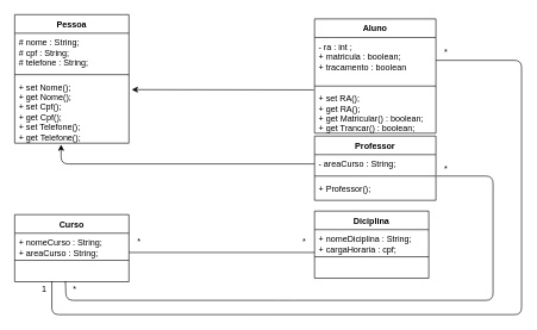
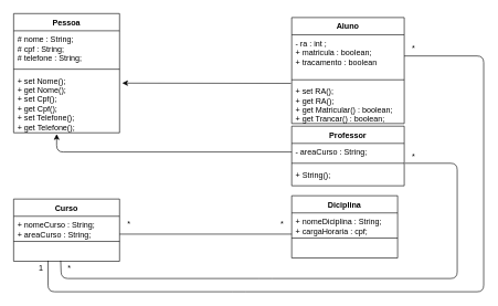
  <mxCell id="0" />
  <mxCell id="1" parent="0" />
  <mxCell id="2" value="Aluno" style="swimlane;fontStyle=1;align=center;verticalAlign=top;childLayout=stackLayout;horizontal=1;startSize=26;horizontalStack=0;resizeParent=1;resizeParentMax=0;resizeLast=0;collapsible=1;marginBottom=0;" vertex="1" parent="1"><mxGeometry x="440" y="26" width="170" height="160" as="geometry" /></mxCell>
  <mxCell id="3" value="- ra : int ;&#10;+ matricula : boolean;&#10;+ tracamento : boolean&#10;" style="text;strokeColor=none;fillColor=none;align=left;verticalAlign=top;spacingLeft=4;spacingRight=4;overflow=hidden;rotatable=0;points=[[0,0.5],[1,0.5]];portConstraint=eastwest;" vertex="1" parent="2"><mxGeometry y="26" width="170" height="64" as="geometry" /></mxCell>
  <mxCell id="4" value="" style="line;strokeWidth=1;fillColor=none;align=left;verticalAlign=middle;spacingTop=-1;spacingLeft=3;spacingRight=3;rotatable=0;labelPosition=right;points=[];portConstraint=eastwest;" vertex="1" parent="2"><mxGeometry y="90" width="170" height="8" as="geometry" /></mxCell>
  <mxCell id="5" value="+ set RA();&#10;+ get RA();&#10;+ get Matricular() : boolean;&#10;+ get Trancar() : boolean;&#10;&#10;" style="text;strokeColor=none;fillColor=none;align=left;verticalAlign=top;spacingLeft=4;spacingRight=4;overflow=hidden;rotatable=0;points=[[0,0.5],[1,0.5]];portConstraint=eastwest;" vertex="1" parent="2"><mxGeometry y="98" width="170" height="62" as="geometry" /></mxCell>
  <mxCell id="6" value="Pessoa" style="swimlane;fontStyle=1;align=center;verticalAlign=top;childLayout=stackLayout;horizontal=1;startSize=26;horizontalStack=0;resizeParent=1;resizeParentMax=0;resizeLast=0;collapsible=1;marginBottom=0;" vertex="1" parent="1"><mxGeometry x="20" y="20" width="160" height="180" as="geometry" /></mxCell>
  <mxCell id="7" value="# nome : String;&#10;# cpf : String;&#10;# telefone : String;&#10;" style="text;strokeColor=none;fillColor=none;align=left;verticalAlign=top;spacingLeft=4;spacingRight=4;overflow=hidden;rotatable=0;points=[[0,0.5],[1,0.5]];portConstraint=eastwest;" vertex="1" parent="6"><mxGeometry y="26" width="160" height="54" as="geometry" /></mxCell>
  <mxCell id="8" value="" style="line;strokeWidth=1;fillColor=none;align=left;verticalAlign=middle;spacingTop=-1;spacingLeft=3;spacingRight=3;rotatable=0;labelPosition=right;points=[];portConstraint=eastwest;" vertex="1" parent="6"><mxGeometry y="80" width="160" height="8" as="geometry" /></mxCell>
  <mxCell id="9" value="+ set Nome();&#10;+ get Nome();&#10;+ set Cpf();&#10;+ get Cpf();&#10;+ set Telefone();&#10;+ get Telefone();" style="text;strokeColor=none;fillColor=none;align=left;verticalAlign=top;spacingLeft=4;spacingRight=4;overflow=hidden;rotatable=0;points=[[0,0.5],[1,0.5]];portConstraint=eastwest;" vertex="1" parent="6"><mxGeometry y="88" width="160" height="92" as="geometry" /></mxCell>
  <mxCell id="10" value="" style="endArrow=classic;html=1;exitX=-0.006;exitY=0.022;exitDx=0;exitDy=0;exitPerimeter=0;" edge="1" parent="1" source="5"><mxGeometry width="50" height="50" relative="1" as="geometry"><mxPoint x="20" y="280" as="sourcePoint" /><mxPoint x="184" y="125" as="targetPoint" /></mxGeometry></mxCell>
  <mxCell id="11" value="Professor" style="swimlane;fontStyle=1;align=center;verticalAlign=top;childLayout=stackLayout;horizontal=1;startSize=26;horizontalStack=0;resizeParent=1;resizeParentMax=0;resizeLast=0;collapsible=1;marginBottom=0;" vertex="1" parent="1"><mxGeometry x="440" y="190" width="170" height="90" as="geometry" /></mxCell>
  <mxCell id="12" value="- areaCurso : String;" style="text;strokeColor=none;fillColor=none;align=left;verticalAlign=top;spacingLeft=4;spacingRight=4;overflow=hidden;rotatable=0;points=[[0,0.5],[1,0.5]];portConstraint=eastwest;" vertex="1" parent="11"><mxGeometry y="26" width="170" height="26" as="geometry" /></mxCell>
  <mxCell id="13" value="" style="line;strokeWidth=1;fillColor=none;align=left;verticalAlign=middle;spacingTop=-1;spacingLeft=3;spacingRight=3;rotatable=0;labelPosition=right;points=[];portConstraint=eastwest;" vertex="1" parent="11"><mxGeometry y="52" width="170" height="8" as="geometry" /></mxCell>
- <mxCell id="14" value="+ Professor();&#10;&#10;" style="text;strokeColor=none;fillColor=none;align=left;verticalAlign=top;spacingLeft=4;spacingRight=4;overflow=hidden;rotatable=0;points=[[0,0.5],[1,0.5]];portConstraint=eastwest;" vertex="1" parent="11"><mxGeometry y="60" width="170" height="30" as="geometry" /></mxCell>
+ <mxCell id="14" value="+ String();&#10;&#10;" style="text;strokeColor=none;fillColor=none;align=left;verticalAlign=top;spacingLeft=4;spacingRight=4;overflow=hidden;rotatable=0;points=[[0,0.5],[1,0.5]];portConstraint=eastwest;" vertex="1" parent="11"><mxGeometry y="60" width="170" height="30" as="geometry" /></mxCell>
  <mxCell id="15" value="" style="endArrow=classic;html=1;exitX=0;exitY=0.5;exitDx=0;exitDy=0;entryX=0.406;entryY=1.022;entryDx=0;entryDy=0;entryPerimeter=0;" edge="1" parent="1" source="12" target="9"><mxGeometry width="50" height="50" relative="1" as="geometry"><mxPoint x="20" y="350" as="sourcePoint" /><mxPoint x="70" y="300" as="targetPoint" /><Array as="points"><mxPoint x="85" y="229" /></Array></mxGeometry></mxCell>
  <mxCell id="16" value="Curso" style="swimlane;fontStyle=1;align=center;verticalAlign=top;childLayout=stackLayout;horizontal=1;startSize=26;horizontalStack=0;resizeParent=1;resizeParentMax=0;resizeLast=0;collapsible=1;marginBottom=0;" vertex="1" parent="1"><mxGeometry x="20" y="300" width="160" height="94" as="geometry" /></mxCell>
  <mxCell id="17" value="+ nomeCurso : String;&#10;+ areaCurso : String;&#10;" style="text;strokeColor=none;fillColor=none;align=left;verticalAlign=top;spacingLeft=4;spacingRight=4;overflow=hidden;rotatable=0;points=[[0,0.5],[1,0.5]];portConstraint=eastwest;" vertex="1" parent="16"><mxGeometry y="26" width="160" height="34" as="geometry" /></mxCell>
  <mxCell id="18" value="" style="line;strokeWidth=1;fillColor=none;align=left;verticalAlign=middle;spacingTop=-1;spacingLeft=3;spacingRight=3;rotatable=0;labelPosition=right;points=[];portConstraint=eastwest;" vertex="1" parent="16"><mxGeometry y="60" width="160" height="8" as="geometry" /></mxCell>
  <mxCell id="19" value="&#10;&#10;" style="text;strokeColor=none;fillColor=none;align=left;verticalAlign=top;spacingLeft=4;spacingRight=4;overflow=hidden;rotatable=0;points=[[0,0.5],[1,0.5]];portConstraint=eastwest;" vertex="1" parent="16"><mxGeometry y="68" width="160" height="26" as="geometry" /></mxCell>
  <mxCell id="20" value="Diciplina" style="swimlane;fontStyle=1;align=center;verticalAlign=top;childLayout=stackLayout;horizontal=1;startSize=26;horizontalStack=0;resizeParent=1;resizeParentMax=0;resizeLast=0;collapsible=1;marginBottom=0;" vertex="1" parent="1"><mxGeometry x="440" y="295" width="160" height="94" as="geometry" /></mxCell>
  <mxCell id="21" value="+ nomeDiciplina : String;&#10;+ cargaHoraria : cpf;&#10;" style="text;strokeColor=none;fillColor=none;align=left;verticalAlign=top;spacingLeft=4;spacingRight=4;overflow=hidden;rotatable=0;points=[[0,0.5],[1,0.5]];portConstraint=eastwest;" vertex="1" parent="20"><mxGeometry y="26" width="160" height="34" as="geometry" /></mxCell>
  <mxCell id="22" value="" style="line;strokeWidth=1;fillColor=none;align=left;verticalAlign=middle;spacingTop=-1;spacingLeft=3;spacingRight=3;rotatable=0;labelPosition=right;points=[];portConstraint=eastwest;" vertex="1" parent="20"><mxGeometry y="60" width="160" height="8" as="geometry" /></mxCell>
  <mxCell id="23" value="&#10;&#10;" style="text;strokeColor=none;fillColor=none;align=left;verticalAlign=top;spacingLeft=4;spacingRight=4;overflow=hidden;rotatable=0;points=[[0,0.5],[1,0.5]];portConstraint=eastwest;" vertex="1" parent="20"><mxGeometry y="68" width="160" height="26" as="geometry" /></mxCell>
  <mxCell id="24" value="" style="endArrow=none;html=1;entryX=0;entryY=0.941;entryDx=0;entryDy=0;entryPerimeter=0;" edge="1" parent="1" target="21"><mxGeometry width="50" height="50" relative="1" as="geometry"><mxPoint x="180" y="353" as="sourcePoint" /><mxPoint x="70" y="420" as="targetPoint" /></mxGeometry></mxCell>
  <mxCell id="25" value="" style="endArrow=none;html=1;exitX=0.444;exitY=0.962;exitDx=0;exitDy=0;exitPerimeter=0;entryX=1.006;entryY=0.5;entryDx=0;entryDy=0;entryPerimeter=0;" edge="1" parent="1" source="19" target="13"><mxGeometry width="50" height="50" relative="1" as="geometry"><mxPoint x="20" y="470" as="sourcePoint" /><mxPoint x="620" y="244" as="targetPoint" /><Array as="points"><mxPoint x="92" y="420" /><mxPoint x="400" y="420" /><mxPoint x="690" y="420" /><mxPoint x="690" y="246" /></Array></mxGeometry></mxCell>
  <mxCell id="26" value="" style="endArrow=none;html=1;entryX=0.325;entryY=0.962;entryDx=0;entryDy=0;entryPerimeter=0;exitX=1;exitY=0.5;exitDx=0;exitDy=0;" edge="1" parent="1" source="3" target="19"><mxGeometry width="50" height="50" relative="1" as="geometry"><mxPoint x="20" y="480" as="sourcePoint" /><mxPoint x="70" y="430" as="targetPoint" /><Array as="points"><mxPoint x="730" y="84" /><mxPoint x="730" y="440" /><mxPoint x="360" y="440" /><mxPoint x="72" y="440" /></Array></mxGeometry></mxCell>
  <mxCell id="27" value="1" style="text;html=1;resizable=0;points=[];align=center;verticalAlign=middle;labelBackgroundColor=#ffffff;" vertex="1" connectable="0" parent="26"><mxGeometry x="0.399" y="4" relative="1" as="geometry"><mxPoint x="-320" y="-40" as="offset" /></mxGeometry></mxCell>
  <mxCell id="28" value="*&amp;nbsp; &amp;nbsp; &amp;nbsp; &amp;nbsp; &amp;nbsp; &amp;nbsp; &amp;nbsp; &amp;nbsp; &amp;nbsp; &amp;nbsp; &amp;nbsp; &amp;nbsp; &amp;nbsp; &amp;nbsp; &amp;nbsp; &amp;nbsp; &amp;nbsp; &amp;nbsp; &amp;nbsp; &amp;nbsp; &amp;nbsp; &amp;nbsp; &amp;nbsp; &amp;nbsp; &amp;nbsp; &amp;nbsp; &amp;nbsp; &amp;nbsp; &amp;nbsp; &amp;nbsp; &amp;nbsp; &amp;nbsp; &amp;nbsp; &amp;nbsp; *" style="text;html=1;resizable=0;points=[];autosize=1;align=left;verticalAlign=top;spacingTop=-4;" vertex="1" parent="1"><mxGeometry x="190" y="328" width="250" height="20" as="geometry" /></mxCell>
  <mxCell id="29" value="*" style="text;html=1;resizable=0;points=[];autosize=1;align=left;verticalAlign=top;spacingTop=-4;" vertex="1" parent="1"><mxGeometry x="620" y="226" width="20" height="20" as="geometry" /></mxCell>
  <mxCell id="30" value="*" style="text;html=1;resizable=0;points=[];autosize=1;align=left;verticalAlign=top;spacingTop=-4;" vertex="1" parent="1"><mxGeometry x="100" y="394" width="20" height="20" as="geometry" /></mxCell>
  <mxCell id="31" value="*" style="text;html=1;resizable=0;points=[];autosize=1;align=left;verticalAlign=top;spacingTop=-4;" vertex="1" parent="1"><mxGeometry x="620" y="63" width="20" height="20" as="geometry" /></mxCell>
